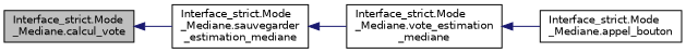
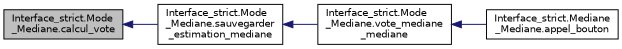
  digraph {
    rankdir=LR
    node [color=black fillcolor=white fontname=Helvetica fontsize=10 shape=record style=filled]
    edge [color=midnightblue dir=back fontname=Helvetica fontsize=10 labelfontname=Helvetica labelfontsize=10 style=solid]
    n1 [fillcolor=grey75 fontcolor=black height=0.2 label="Interface_strict.Mode\l_Mediane.calcul_vote" width=0.4]
    n2 [height=0.2 label="Interface_strict.Mode\l_Mediane.sauvegarder\l_estimation_mediane" width=0.4]
-   n3 [height=0.2 label="Interface_strict.Mode\l_Mediane.vote_estimation\l_mediane" width=0.4]
-   n4 [height=0.2 label="Interface_strict.Mode\l_Mediane.appel_bouton" width=0.4]
+   n3 [height=0.2 label="Interface_strict.Mode\l_Mediane.vote_mediane\l_mediane" width=0.4]
+   n4 [height=0.2 label="Interface_strict.Mediane\l_Mediane.appel_bouton" width=0.4]
    n1 -> n2
    n2 -> n3
    n3 -> n4
  }
